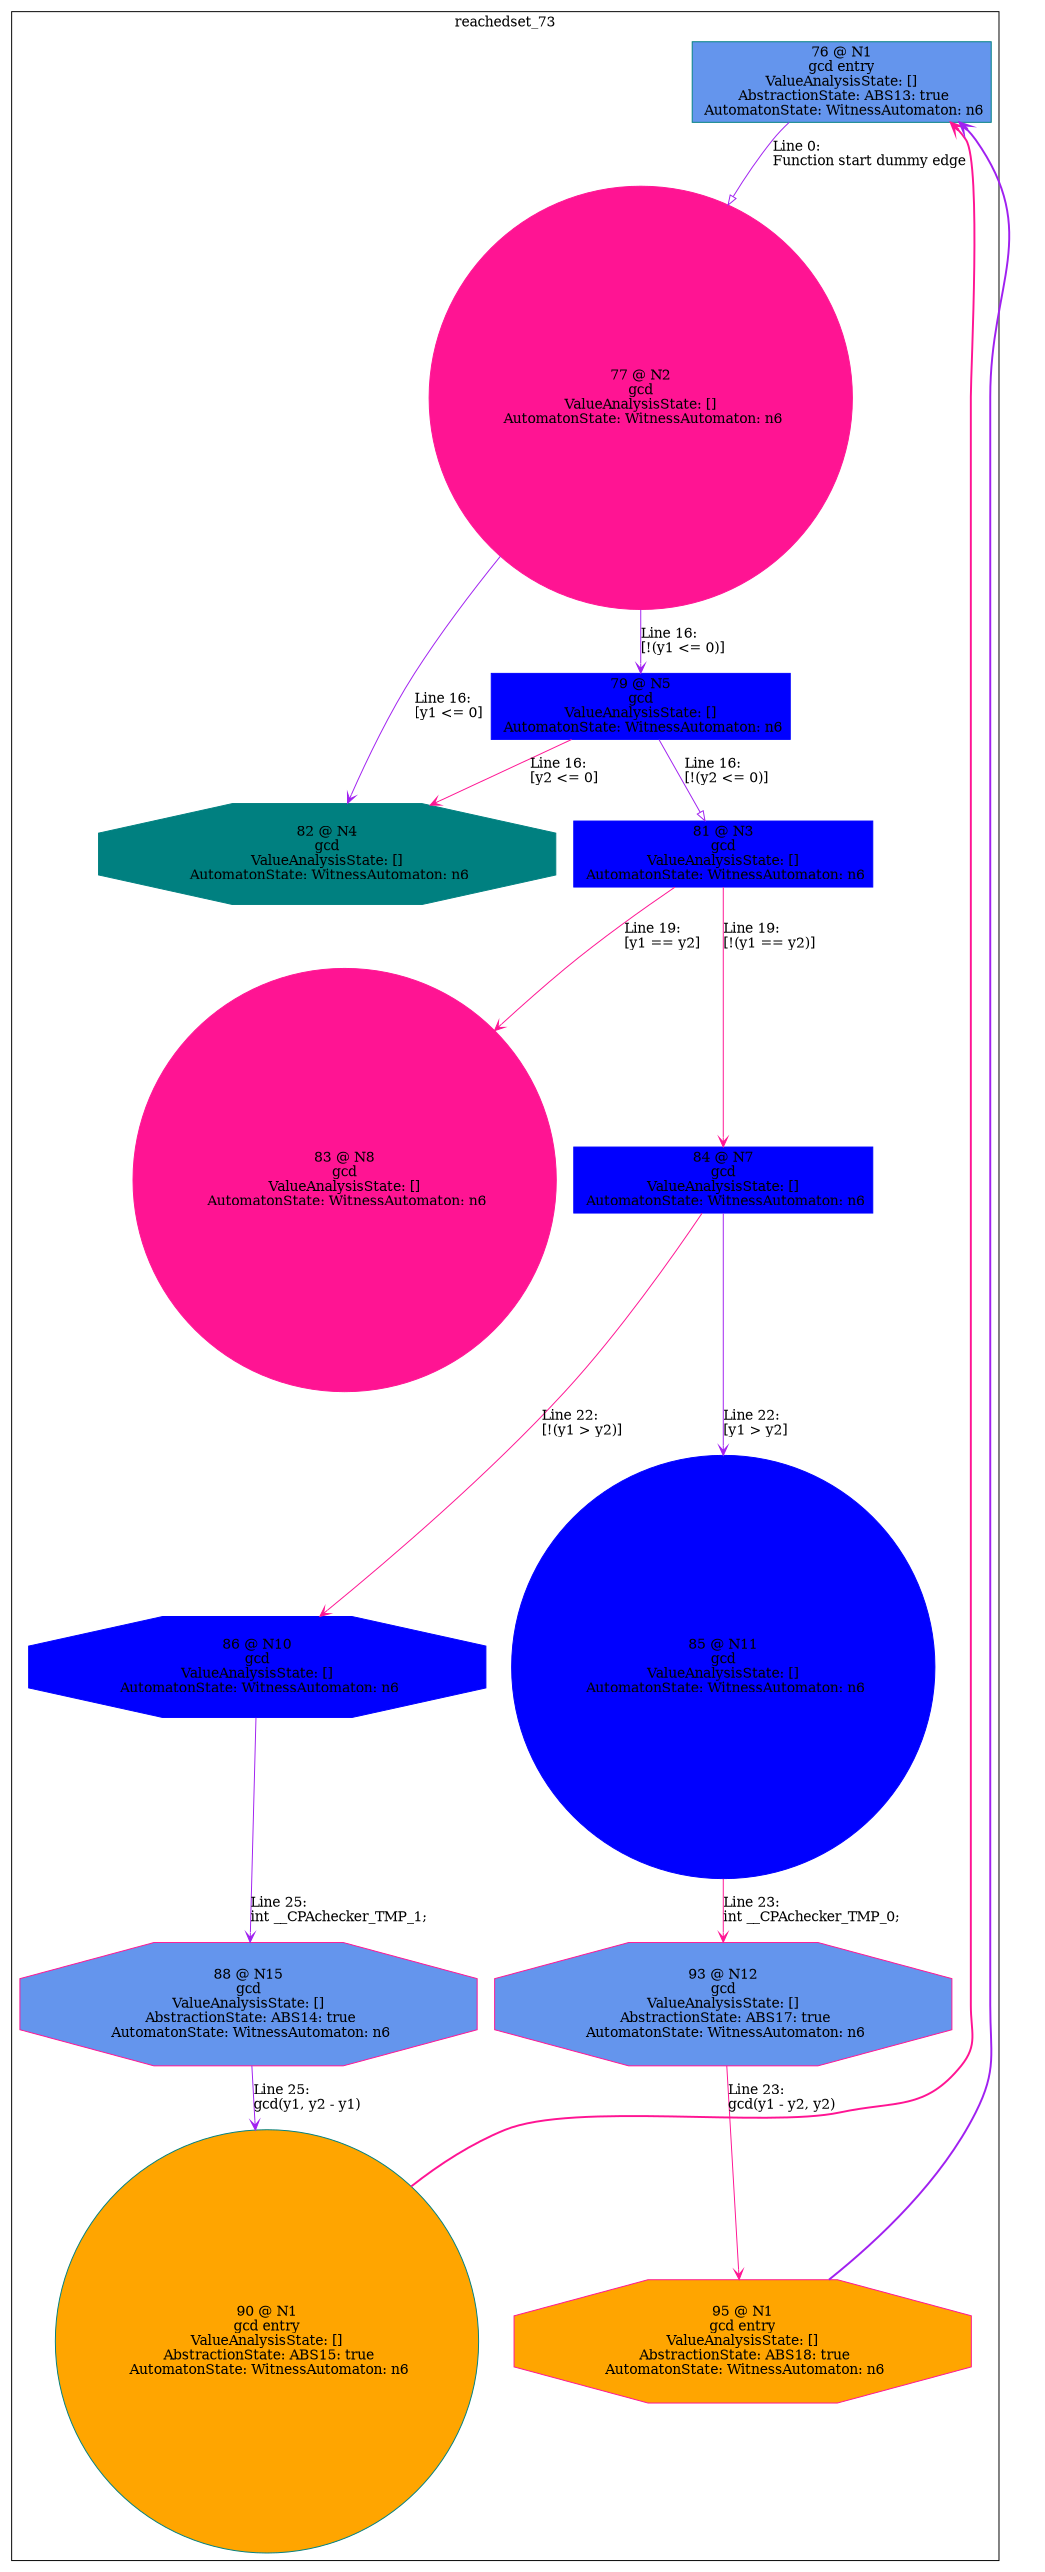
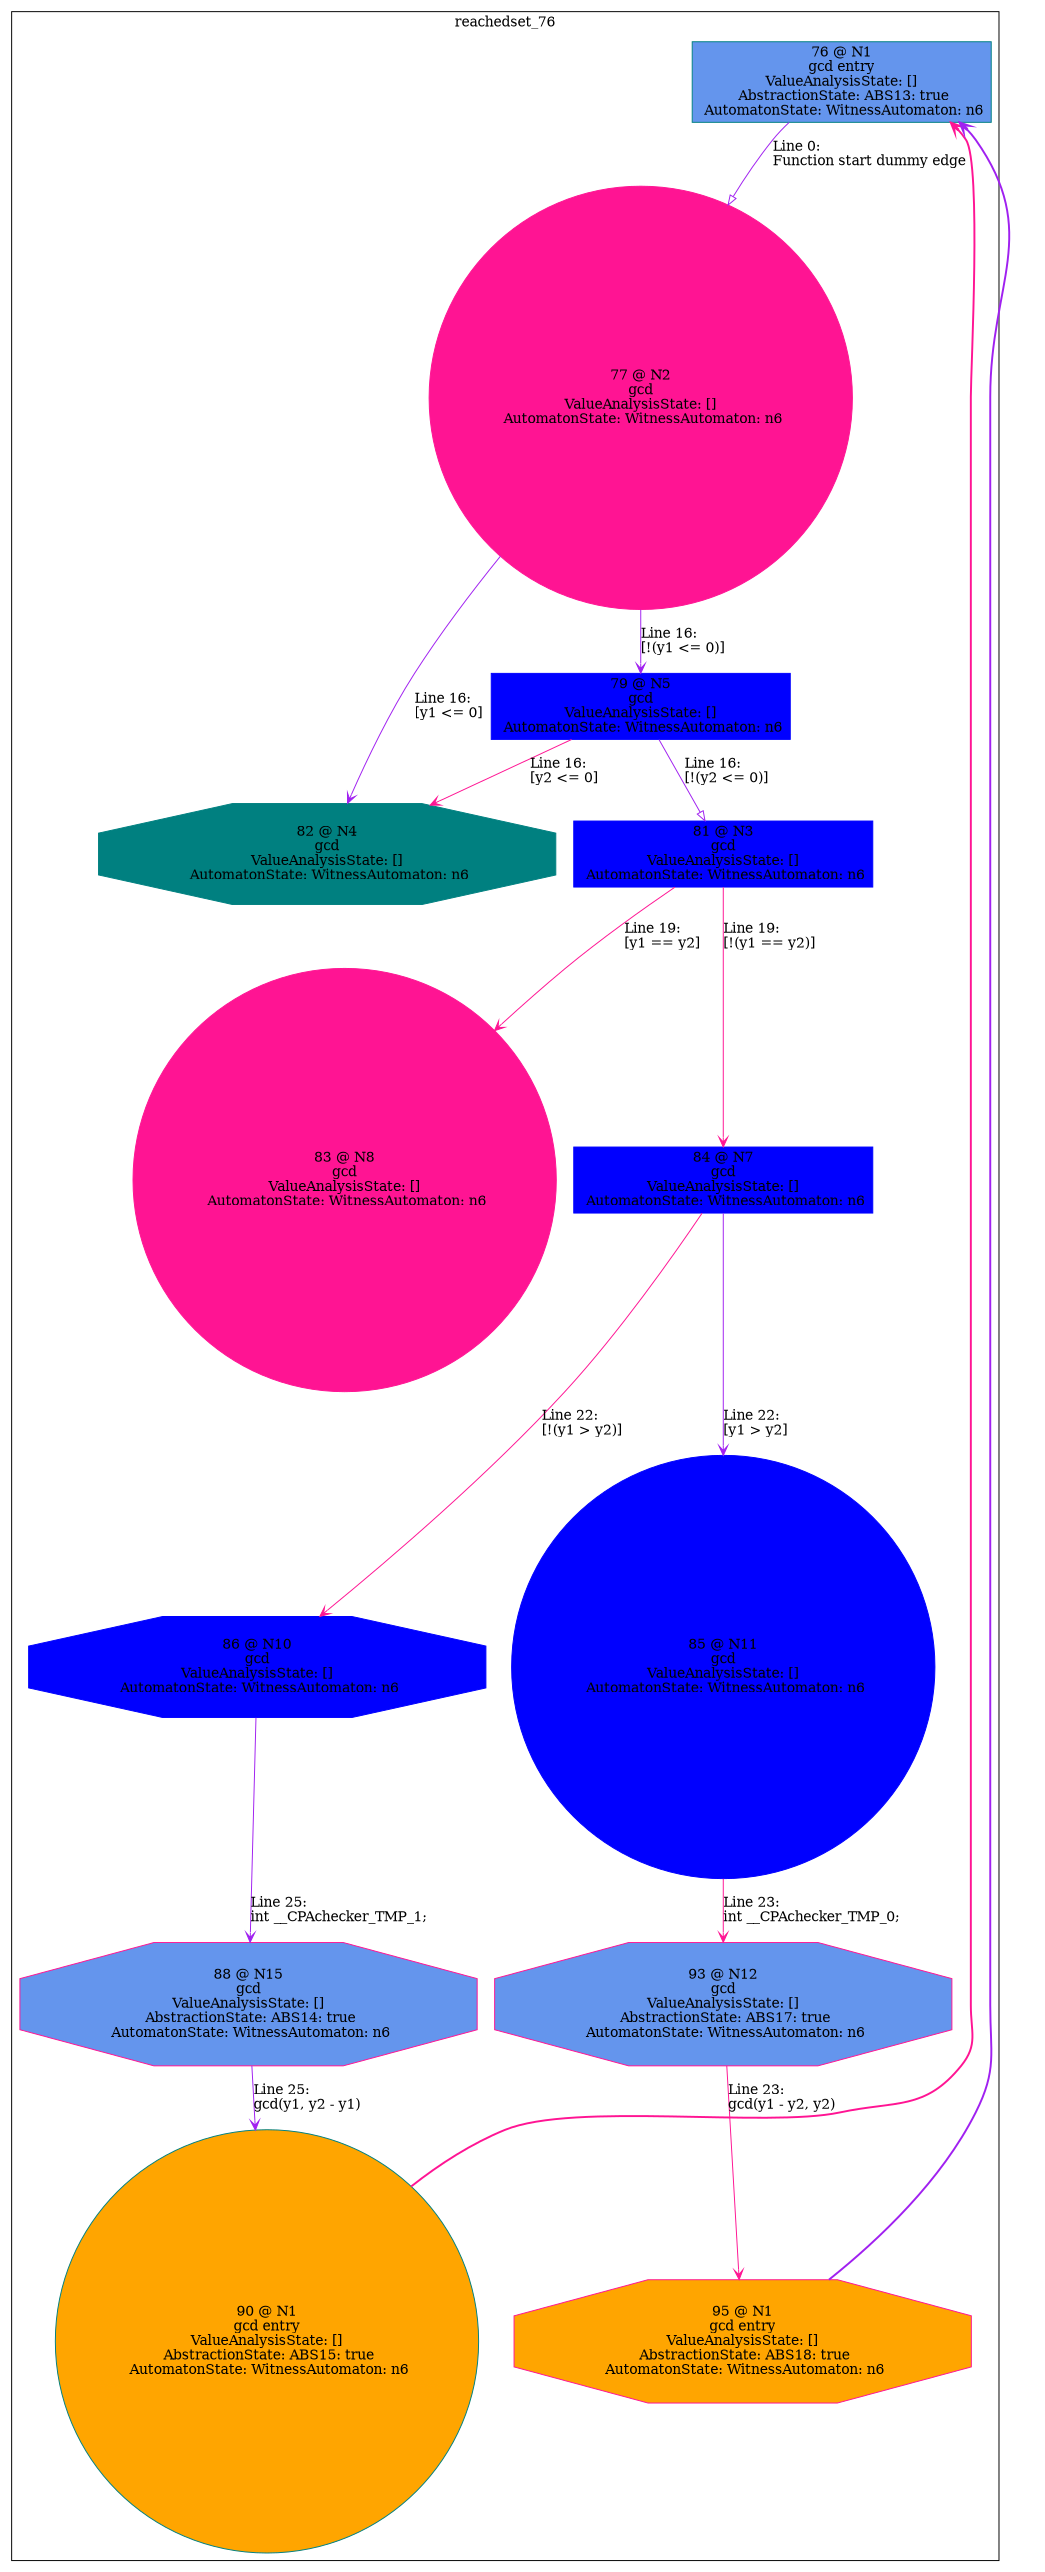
  digraph {
    node [color=deeppink shape=octagon style=filled]
    edge [color=purple arrowhead=vee]
    n1 [color=teal fillcolor=cornflowerblue label="76 @ N1\ngcd entry\nValueAnalysisState: []\n AbstractionState: ABS13: true\n AutomatonState: WitnessAutomaton: n6\n" shape=box]
    n2 [label="77 @ N2\ngcd\nValueAnalysisState: []\n AutomatonState: WitnessAutomaton: n6\n" shape=circle]
    n3 [color=teal label="82 @ N4\ngcd\nValueAnalysisState: []\n AutomatonState: WitnessAutomaton: n6\n"]
    n4 [color=blue label="79 @ N5\ngcd\nValueAnalysisState: []\n AutomatonState: WitnessAutomaton: n6\n" shape=box]
    n5 [color=blue label="81 @ N3\ngcd\nValueAnalysisState: []\n AutomatonState: WitnessAutomaton: n6\n" shape=box]
    n6 [color=blue label="84 @ N7\ngcd\nValueAnalysisState: []\n AutomatonState: WitnessAutomaton: n6\n" shape=box]
    n7 [label="83 @ N8\ngcd\nValueAnalysisState: []\n AutomatonState: WitnessAutomaton: n6\n" shape=circle]
    n8 [color=blue label="86 @ N10\ngcd\nValueAnalysisState: []\n AutomatonState: WitnessAutomaton: n6\n"]
    n9 [color=blue label="85 @ N11\ngcd\nValueAnalysisState: []\n AutomatonState: WitnessAutomaton: n6\n" shape=circle]
    n10 [fillcolor=cornflowerblue label="88 @ N15\ngcd\nValueAnalysisState: []\n AbstractionState: ABS14: true\n AutomatonState: WitnessAutomaton: n6\n"]
    n11 [color=teal fillcolor=orange label="90 @ N1\ngcd entry\nValueAnalysisState: []\n AbstractionState: ABS15: true\n AutomatonState: WitnessAutomaton: n6\n" shape=circle]
    n12 [fillcolor=cornflowerblue label="93 @ N12\ngcd\nValueAnalysisState: []\n AbstractionState: ABS17: true\n AutomatonState: WitnessAutomaton: n6\n"]
    n13 [fillcolor=orange label="95 @ N1\ngcd entry\nValueAnalysisState: []\n AbstractionState: ABS18: true\n AutomatonState: WitnessAutomaton: n6\n"]
    subgraph cluster_1 {
-     label=reachedset_73
+     label=reachedset_76
      n1
      n2
      n3
      n4
      n5
      n6
      n7
      n8
      n9
      n10
      n11
      n12
      n13
    }
    n1 -> n2 [label="Line 0: \lFunction start dummy edge\l" arrowhead=onormal]
    n2 -> n3 [label="Line 16: \l[y1 <= 0]\l"]
    n2 -> n4 [label="Line 16: \l[!(y1 <= 0)]\l"]
    n4 -> n3 [label="Line 16: \l[y2 <= 0]\l" color=deeppink]
    n4 -> n5 [label="Line 16: \l[!(y2 <= 0)]\l" arrowhead=onormal]
    n5 -> n6 [label="Line 19: \l[!(y1 == y2)]\l" color=deeppink]
    n5 -> n7 [label="Line 19: \l[y1 == y2]\l" color=deeppink]
    n6 -> n8 [label="Line 22: \l[!(y1 > y2)]\l" color=deeppink]
    n6 -> n9 [label="Line 22: \l[y1 > y2]\l"]
    n8 -> n10 [label="Line 25: \lint __CPAchecker_TMP_1;\l"]
    n9 -> n12 [label="Line 23: \lint __CPAchecker_TMP_0;\l" color=deeppink]
    n10 -> n11 [label="Line 25: \lgcd(y1, y2 - y1)\l"]
    n11 -> n1 [color=deeppink style=bold]
    n12 -> n13 [label="Line 23: \lgcd(y1 - y2, y2)\l" color=deeppink]
    n13 -> n1 [style=bold]
  }
